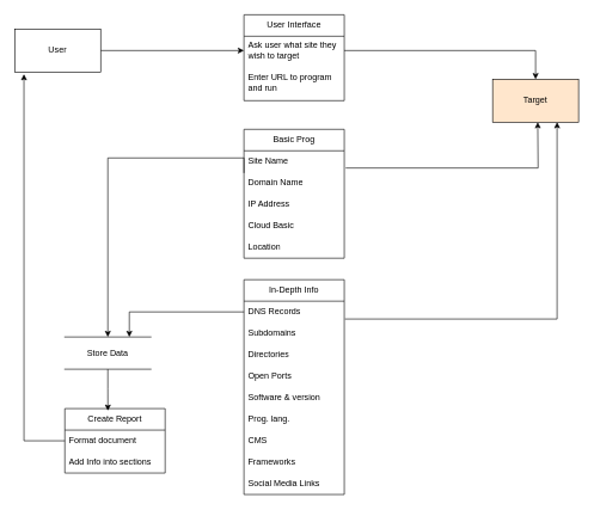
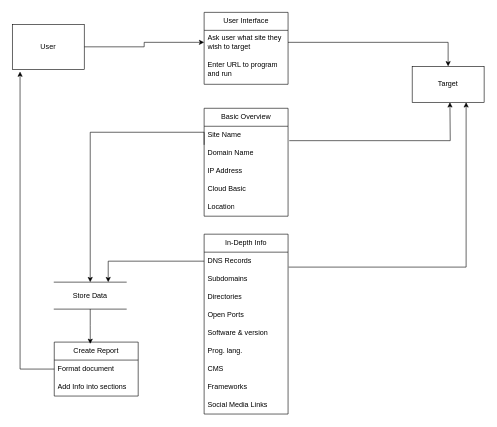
  <mxCell id="0" />
  <mxCell id="1" parent="0" />
  <mxCell id="2" value="Store Data" style="shape=partialRectangle;whiteSpace=wrap;html=1;left=0;right=0;fillColor=none;" vertex="1" parent="1"><mxGeometry x="90" y="470" width="120" height="45" as="geometry" /></mxCell>
  <mxCell id="3" style="edgeStyle=orthogonalEdgeStyle;rounded=0;orthogonalLoop=1;jettySize=auto;html=1;entryX=0.5;entryY=0;entryDx=0;entryDy=0;exitX=0;exitY=0.033;exitDx=0;exitDy=0;exitPerimeter=0;" edge="1" parent="1" source="11" target="2"><mxGeometry relative="1" as="geometry"><mxPoint x="300" y="240" as="sourcePoint" /></mxGeometry></mxCell>
  <mxCell id="4" style="edgeStyle=orthogonalEdgeStyle;rounded=0;orthogonalLoop=1;jettySize=auto;html=1;exitX=1.014;exitY=0.8;exitDx=0;exitDy=0;exitPerimeter=0;" edge="1" parent="1" source="10"><mxGeometry relative="1" as="geometry"><mxPoint x="750" y="170" as="targetPoint" /><mxPoint x="510" y="231" as="sourcePoint" /></mxGeometry></mxCell>
  <mxCell id="5" style="edgeStyle=orthogonalEdgeStyle;rounded=0;orthogonalLoop=1;jettySize=auto;html=1;exitX=1.007;exitY=0.183;exitDx=0;exitDy=0;entryX=0.75;entryY=1;entryDx=0;entryDy=0;exitPerimeter=0;" edge="1" parent="1" source="18" target="8"><mxGeometry relative="1" as="geometry"><mxPoint x="460" y="410" as="sourcePoint" /></mxGeometry></mxCell>
  <mxCell id="6" style="edgeStyle=orthogonalEdgeStyle;rounded=0;orthogonalLoop=1;jettySize=auto;html=1;exitX=1;exitY=0.5;exitDx=0;exitDy=0;entryX=0;entryY=0.5;entryDx=0;entryDy=0;" edge="1" parent="1" source="7" target="16"><mxGeometry relative="1" as="geometry" /></mxCell>
- <mxCell id="7" value="User" style="rounded=0;whiteSpace=wrap;html=1;" vertex="1" parent="1"><mxGeometry x="20" y="40" width="120" height="60" as="geometry" /></mxCell>
- <mxCell id="8" value="Target" style="rounded=0;whiteSpace=wrap;html=1;fillColor=#ffe6cc;" vertex="1" parent="1"><mxGeometry x="687" y="110" width="120" height="60" as="geometry" /></mxCell>
- <mxCell id="9" value="Basic Prog" style="swimlane;fontStyle=0;childLayout=stackLayout;horizontal=1;startSize=30;horizontalStack=0;resizeParent=1;resizeParentMax=0;resizeLast=0;collapsible=1;marginBottom=0;whiteSpace=wrap;html=1;" vertex="1" parent="1"><mxGeometry x="340" y="180" width="140" height="180" as="geometry" /></mxCell>
+ <mxCell id="7" value="User" style="rounded=0;whiteSpace=wrap;html=1;" vertex="1" parent="1"><mxGeometry x="20" y="40" width="120" height="75" as="geometry" /></mxCell>
+ <mxCell id="8" value="Target" style="rounded=0;whiteSpace=wrap;html=1;" vertex="1" parent="1"><mxGeometry x="687" y="110" width="120" height="60" as="geometry" /></mxCell>
+ <mxCell id="9" value="Basic Overview" style="swimlane;fontStyle=0;childLayout=stackLayout;horizontal=1;startSize=30;horizontalStack=0;resizeParent=1;resizeParentMax=0;resizeLast=0;collapsible=1;marginBottom=0;whiteSpace=wrap;html=1;" vertex="1" parent="1"><mxGeometry x="340" y="180" width="140" height="180" as="geometry" /></mxCell>
  <mxCell id="10" value="Site Name" style="text;strokeColor=none;fillColor=none;align=left;verticalAlign=middle;spacingLeft=4;spacingRight=4;overflow=hidden;points=[[0,0.5],[1,0.5]];portConstraint=eastwest;rotatable=0;whiteSpace=wrap;html=1;" vertex="1" parent="9"><mxGeometry y="30" width="140" height="30" as="geometry" /></mxCell>
  <mxCell id="11" value="Domain Name" style="text;strokeColor=none;fillColor=none;align=left;verticalAlign=middle;spacingLeft=4;spacingRight=4;overflow=hidden;points=[[0,0.5],[1,0.5]];portConstraint=eastwest;rotatable=0;whiteSpace=wrap;html=1;" vertex="1" parent="9"><mxGeometry y="60" width="140" height="30" as="geometry" /></mxCell>
  <mxCell id="12" value="IP Address" style="text;strokeColor=none;fillColor=none;align=left;verticalAlign=middle;spacingLeft=4;spacingRight=4;overflow=hidden;points=[[0,0.5],[1,0.5]];portConstraint=eastwest;rotatable=0;whiteSpace=wrap;html=1;" vertex="1" parent="9"><mxGeometry y="90" width="140" height="30" as="geometry" /></mxCell>
  <mxCell id="13" value="Cloud Basic&amp;nbsp;" style="text;strokeColor=none;fillColor=none;align=left;verticalAlign=middle;spacingLeft=4;spacingRight=4;overflow=hidden;points=[[0,0.5],[1,0.5]];portConstraint=eastwest;rotatable=0;whiteSpace=wrap;html=1;" vertex="1" parent="9"><mxGeometry y="120" width="140" height="30" as="geometry" /></mxCell>
  <mxCell id="14" value="Location" style="text;strokeColor=none;fillColor=none;align=left;verticalAlign=middle;spacingLeft=4;spacingRight=4;overflow=hidden;points=[[0,0.5],[1,0.5]];portConstraint=eastwest;rotatable=0;whiteSpace=wrap;html=1;" vertex="1" parent="9"><mxGeometry y="150" width="140" height="30" as="geometry" /></mxCell>
  <mxCell id="15" value="User Interface" style="swimlane;fontStyle=0;childLayout=stackLayout;horizontal=1;startSize=30;horizontalStack=0;resizeParent=1;resizeParentMax=0;resizeLast=0;collapsible=1;marginBottom=0;whiteSpace=wrap;html=1;" vertex="1" parent="1"><mxGeometry x="340" y="20" width="140" height="120" as="geometry" /></mxCell>
  <mxCell id="16" value="Ask user what site they wish to target" style="text;strokeColor=none;fillColor=none;align=left;verticalAlign=middle;spacingLeft=4;spacingRight=4;overflow=hidden;points=[[0,0.5],[1,0.5]];portConstraint=eastwest;rotatable=0;whiteSpace=wrap;html=1;" vertex="1" parent="15"><mxGeometry y="30" width="140" height="40" as="geometry" /></mxCell>
  <mxCell id="17" value="Enter URL to program and run" style="text;strokeColor=none;fillColor=none;align=left;verticalAlign=middle;spacingLeft=4;spacingRight=4;overflow=hidden;points=[[0,0.5],[1,0.5]];portConstraint=eastwest;rotatable=0;whiteSpace=wrap;html=1;" vertex="1" parent="15"><mxGeometry y="70" width="140" height="50" as="geometry" /></mxCell>
  <mxCell id="18" value="In-Depth Info" style="swimlane;fontStyle=0;childLayout=stackLayout;horizontal=1;startSize=30;horizontalStack=0;resizeParent=1;resizeParentMax=0;resizeLast=0;collapsible=1;marginBottom=0;whiteSpace=wrap;html=1;" vertex="1" parent="1"><mxGeometry x="340" y="390" width="140" height="300" as="geometry" /></mxCell>
  <mxCell id="19" value="DNS Records" style="text;strokeColor=none;fillColor=none;align=left;verticalAlign=middle;spacingLeft=4;spacingRight=4;overflow=hidden;points=[[0,0.5],[1,0.5]];portConstraint=eastwest;rotatable=0;whiteSpace=wrap;html=1;" vertex="1" parent="18"><mxGeometry y="30" width="140" height="30" as="geometry" /></mxCell>
  <mxCell id="20" value="Subdomains" style="text;strokeColor=none;fillColor=none;align=left;verticalAlign=middle;spacingLeft=4;spacingRight=4;overflow=hidden;points=[[0,0.5],[1,0.5]];portConstraint=eastwest;rotatable=0;whiteSpace=wrap;html=1;" vertex="1" parent="18"><mxGeometry y="60" width="140" height="30" as="geometry" /></mxCell>
  <mxCell id="21" value="Directories" style="text;strokeColor=none;fillColor=none;align=left;verticalAlign=middle;spacingLeft=4;spacingRight=4;overflow=hidden;points=[[0,0.5],[1,0.5]];portConstraint=eastwest;rotatable=0;whiteSpace=wrap;html=1;" vertex="1" parent="18"><mxGeometry y="90" width="140" height="30" as="geometry" /></mxCell>
  <mxCell id="22" value="Open Ports" style="text;strokeColor=none;fillColor=none;align=left;verticalAlign=middle;spacingLeft=4;spacingRight=4;overflow=hidden;points=[[0,0.5],[1,0.5]];portConstraint=eastwest;rotatable=0;whiteSpace=wrap;html=1;" vertex="1" parent="18"><mxGeometry y="120" width="140" height="30" as="geometry" /></mxCell>
  <mxCell id="23" value="Software &amp;amp; version" style="text;strokeColor=none;fillColor=none;align=left;verticalAlign=middle;spacingLeft=4;spacingRight=4;overflow=hidden;points=[[0,0.5],[1,0.5]];portConstraint=eastwest;rotatable=0;whiteSpace=wrap;html=1;" vertex="1" parent="18"><mxGeometry y="150" width="140" height="30" as="geometry" /></mxCell>
  <mxCell id="24" value="Prog. lang." style="text;strokeColor=none;fillColor=none;align=left;verticalAlign=middle;spacingLeft=4;spacingRight=4;overflow=hidden;points=[[0,0.5],[1,0.5]];portConstraint=eastwest;rotatable=0;whiteSpace=wrap;html=1;" vertex="1" parent="18"><mxGeometry y="180" width="140" height="30" as="geometry" /></mxCell>
  <mxCell id="25" value="CMS" style="text;strokeColor=none;fillColor=none;align=left;verticalAlign=middle;spacingLeft=4;spacingRight=4;overflow=hidden;points=[[0,0.5],[1,0.5]];portConstraint=eastwest;rotatable=0;whiteSpace=wrap;html=1;" vertex="1" parent="18"><mxGeometry y="210" width="140" height="30" as="geometry" /></mxCell>
  <mxCell id="26" value="Frameworks" style="text;strokeColor=none;fillColor=none;align=left;verticalAlign=middle;spacingLeft=4;spacingRight=4;overflow=hidden;points=[[0,0.5],[1,0.5]];portConstraint=eastwest;rotatable=0;whiteSpace=wrap;html=1;" vertex="1" parent="18"><mxGeometry y="240" width="140" height="30" as="geometry" /></mxCell>
  <mxCell id="27" value="Social Media Links" style="text;strokeColor=none;fillColor=none;align=left;verticalAlign=middle;spacingLeft=4;spacingRight=4;overflow=hidden;points=[[0,0.5],[1,0.5]];portConstraint=eastwest;rotatable=0;whiteSpace=wrap;html=1;" vertex="1" parent="18"><mxGeometry y="270" width="140" height="30" as="geometry" /></mxCell>
  <mxCell id="28" style="edgeStyle=orthogonalEdgeStyle;rounded=0;orthogonalLoop=1;jettySize=auto;html=1;exitX=0;exitY=0.5;exitDx=0;exitDy=0;entryX=0.75;entryY=0;entryDx=0;entryDy=0;" edge="1" parent="1" source="19" target="2"><mxGeometry relative="1" as="geometry" /></mxCell>
  <mxCell id="29" value="Create Report" style="swimlane;fontStyle=0;childLayout=stackLayout;horizontal=1;startSize=30;horizontalStack=0;resizeParent=1;resizeParentMax=0;resizeLast=0;collapsible=1;marginBottom=0;whiteSpace=wrap;html=1;" vertex="1" parent="1"><mxGeometry x="90" y="570" width="140" height="90" as="geometry" /></mxCell>
  <mxCell id="30" value="Format document" style="text;strokeColor=none;fillColor=none;align=left;verticalAlign=middle;spacingLeft=4;spacingRight=4;overflow=hidden;points=[[0,0.5],[1,0.5]];portConstraint=eastwest;rotatable=0;whiteSpace=wrap;html=1;" vertex="1" parent="29"><mxGeometry y="30" width="140" height="30" as="geometry" /></mxCell>
  <mxCell id="31" value="Add Info into sections" style="text;strokeColor=none;fillColor=none;align=left;verticalAlign=middle;spacingLeft=4;spacingRight=4;overflow=hidden;points=[[0,0.5],[1,0.5]];portConstraint=eastwest;rotatable=0;whiteSpace=wrap;html=1;" vertex="1" parent="29"><mxGeometry y="60" width="140" height="30" as="geometry" /></mxCell>
  <mxCell id="32" style="edgeStyle=orthogonalEdgeStyle;rounded=0;orthogonalLoop=1;jettySize=auto;html=1;exitX=0.5;exitY=1;exitDx=0;exitDy=0;entryX=0.429;entryY=0.033;entryDx=0;entryDy=0;entryPerimeter=0;" edge="1" parent="1" source="2" target="29"><mxGeometry relative="1" as="geometry" /></mxCell>
  <mxCell id="33" style="edgeStyle=orthogonalEdgeStyle;rounded=0;orthogonalLoop=1;jettySize=auto;html=1;exitX=0;exitY=0.5;exitDx=0;exitDy=0;entryX=0.108;entryY=1.05;entryDx=0;entryDy=0;entryPerimeter=0;" edge="1" parent="1" source="30" target="7"><mxGeometry relative="1" as="geometry" /></mxCell>
  <mxCell id="34" style="edgeStyle=orthogonalEdgeStyle;rounded=0;orthogonalLoop=1;jettySize=auto;html=1;exitX=1;exitY=0.5;exitDx=0;exitDy=0;entryX=0.5;entryY=0;entryDx=0;entryDy=0;" edge="1" parent="1" source="16" target="8"><mxGeometry relative="1" as="geometry" /></mxCell>
